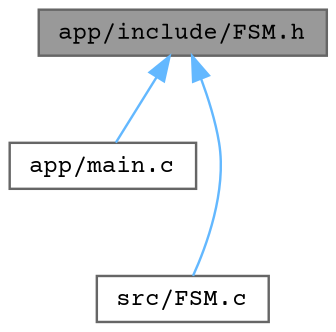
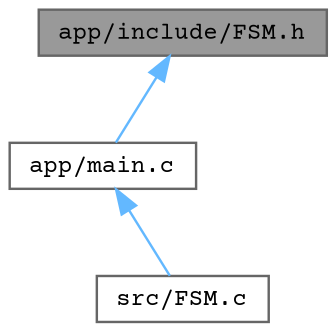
  digraph {
    fontname="Courier Prime"
    node [color=grey40 fillcolor=white fontname="Courier Prime" fontsize=10 shape=box style=filled]
    edge [color=steelblue1 dir=back fontname="Courier Prime" fontsize=10 labelfontname=Helvetica labelfontsize=10 style=solid]
    n1 [color=gray40 fillcolor=grey60 fontcolor=black height=0.2 label="app/include/FSM.h" width=0.4]
    n2 [height=0.2 label="app/main.c" width=0.4]
    n3 [height=0.2 label="src/FSM.c" width=0.4]
    n1 -> n2
-   n1 -> n3
+   n2 -> n3
  }
